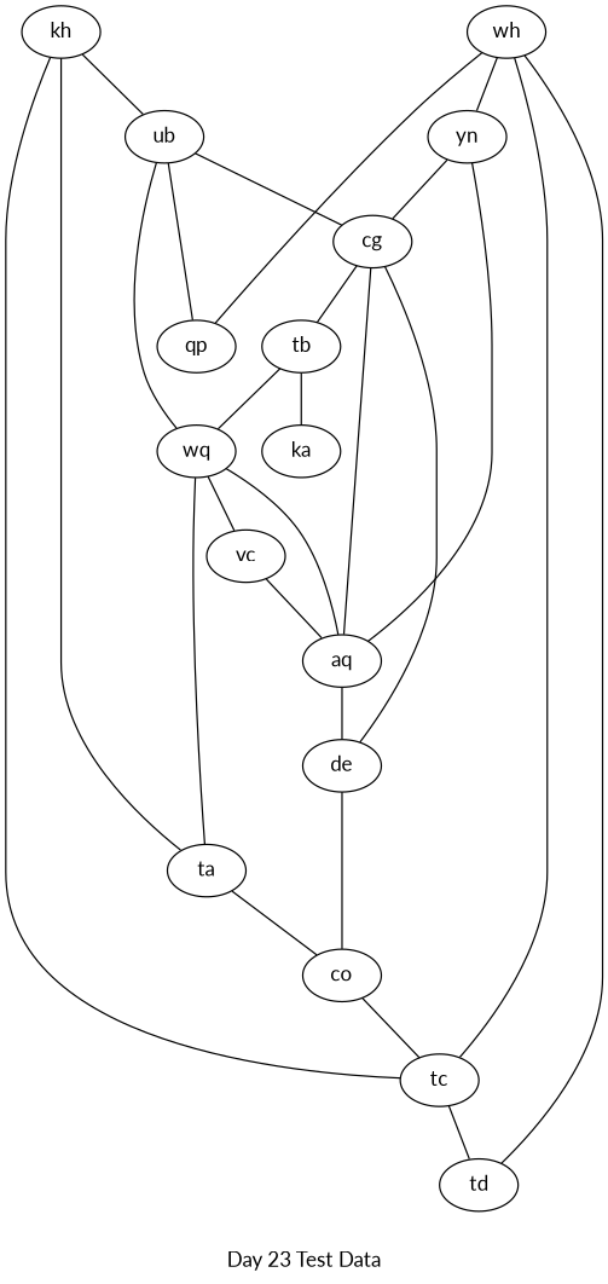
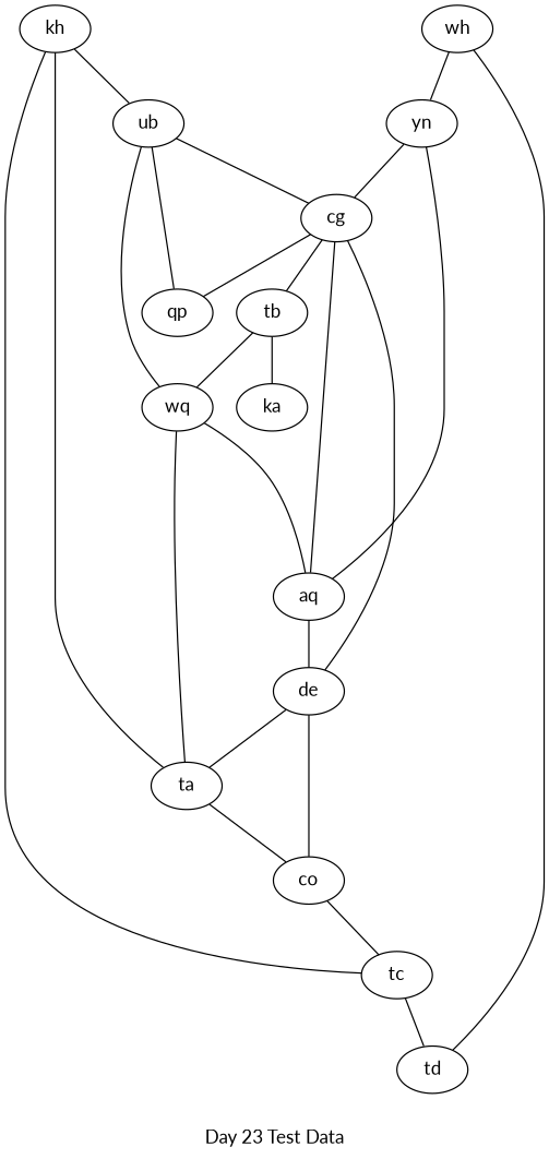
  graph {
    fontname=Lato
    label="Day 23 Test Data"
    node [fontname=Lato]
    edge [fontname=Lato]
    kh
    tc
    ub
    ta
    td
    cg
    co
    wq
    qp
    de
    tb
    ka
    yn
    aq
-   vc
    wh
    kh -- tc
    kh -- ub
    kh -- ta
    tc -- td
    ub -- cg
    ta -- co
    ta -- wq
    cg -- tb
    co -- tc
    wq -- ub
    wq -- aq
-   wq -- vc
    qp -- ub
+   de -- ta
    de -- cg
    de -- co
    tb -- wq
    tb -- ka
    yn -- cg
    yn -- aq
    aq -- cg
    aq -- de
-   vc -- aq
-   wh -- tc
    wh -- td
-   wh -- qp
+   cg -- qp
    wh -- yn
  }
